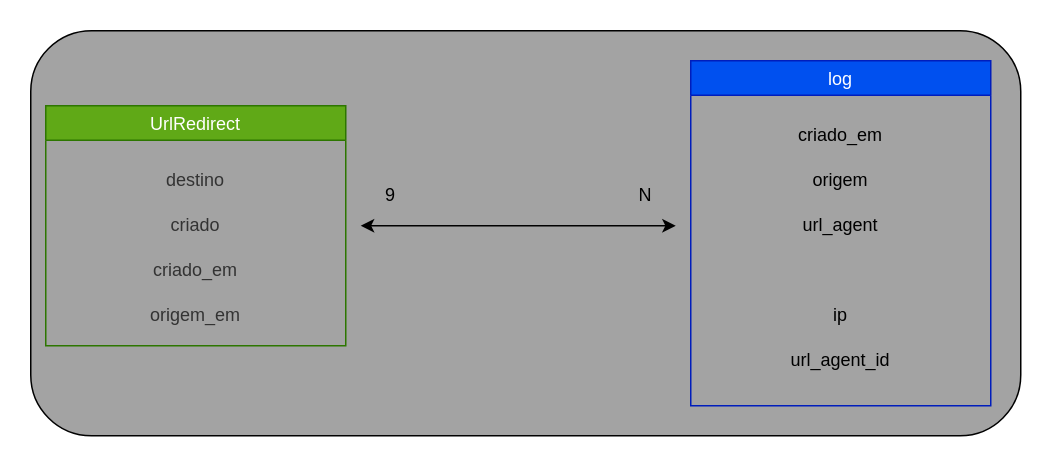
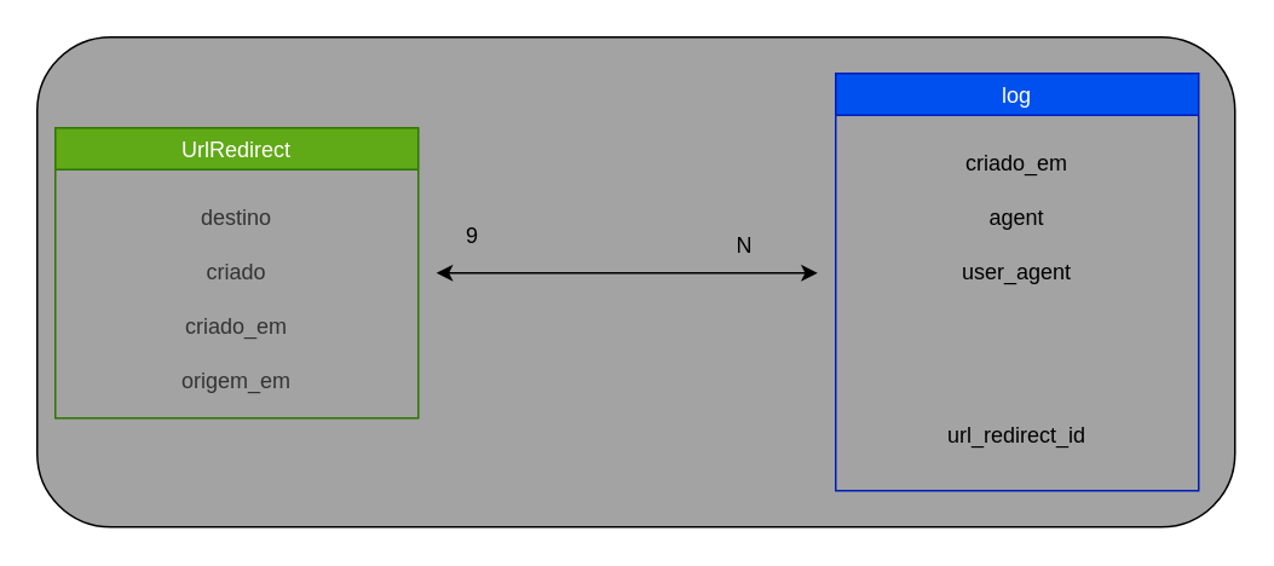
  <mxCell id="0" />
  <mxCell id="1" parent="0" />
  <mxCell id="2" value="" style="rounded=1;whiteSpace=wrap;html=1;shadow=0;glass=0;sketch=0;fontColor=#3399FF;fillColor=#A3A3A3;" vertex="1" parent="1"><mxGeometry x="20" y="20" width="660" height="270" as="geometry" /></mxCell>
  <mxCell id="3" value="" style="group;" parent="1" vertex="1" connectable="0"><mxGeometry x="460" y="40" width="200" height="230" as="geometry" /></mxCell>
  <mxCell id="4" value="log" style="swimlane;fontStyle=0;fillColor=#0050ef;strokeColor=#001DBC;fontColor=#ffffff;swimlaneFillColor=none;" parent="3" vertex="1"><mxGeometry width="200" height="230" as="geometry" /></mxCell>
- <mxCell id="5" value="url_agent" style="text;html=1;strokeColor=none;fillColor=none;align=center;verticalAlign=middle;whiteSpace=wrap;rounded=0;fontColor=#000000;" parent="4" vertex="1"><mxGeometry y="100" width="200" height="20" as="geometry" /></mxCell>
- <mxCell id="6" value="ip" style="text;html=1;strokeColor=none;fillColor=none;align=center;verticalAlign=middle;whiteSpace=wrap;rounded=0;fontColor=#000000;" parent="4" vertex="1"><mxGeometry y="160" width="200" height="20" as="geometry" /></mxCell>
+ <mxCell id="5" value="user_agent" style="text;html=1;strokeColor=none;fillColor=none;align=center;verticalAlign=middle;whiteSpace=wrap;rounded=0;fontColor=#000000;" parent="4" vertex="1"><mxGeometry y="100" width="200" height="20" as="geometry" /></mxCell>
  <mxCell id="7" value="criado_em" style="text;html=1;strokeColor=none;fillColor=none;align=center;verticalAlign=middle;whiteSpace=wrap;rounded=0;fontColor=#000000;" parent="3" vertex="1"><mxGeometry y="40" width="200" height="20" as="geometry" /></mxCell>
- <mxCell id="8" value="origem" style="text;html=1;strokeColor=none;fillColor=none;align=center;verticalAlign=middle;whiteSpace=wrap;rounded=0;fontColor=#000000;" parent="3" vertex="1"><mxGeometry y="70" width="200" height="20" as="geometry" /></mxCell>
- <mxCell id="9" value="url_agent_id" style="text;html=1;strokeColor=none;fillColor=none;align=center;verticalAlign=middle;whiteSpace=wrap;rounded=0;fontColor=#000000;" parent="3" vertex="1"><mxGeometry y="190" width="200" height="20" as="geometry" /></mxCell>
+ <mxCell id="8" value="agent" style="text;html=1;strokeColor=none;fillColor=none;align=center;verticalAlign=middle;whiteSpace=wrap;rounded=0;fontColor=#000000;" parent="3" vertex="1"><mxGeometry y="70" width="200" height="20" as="geometry" /></mxCell>
+ <mxCell id="9" value="url_redirect_id" style="text;html=1;strokeColor=none;fillColor=none;align=center;verticalAlign=middle;whiteSpace=wrap;rounded=0;fontColor=#000000;" parent="3" vertex="1"><mxGeometry y="190" width="200" height="20" as="geometry" /></mxCell>
  <mxCell id="10" value="" style="group;opacity=0;" parent="1" vertex="1" connectable="0"><mxGeometry x="30" y="70" width="200" height="160" as="geometry" /></mxCell>
  <mxCell id="11" value="UrlRedirect" style="swimlane;fontStyle=0;fillColor=#60a917;strokeColor=#2D7600;glass=0;rounded=0;shadow=0;sketch=0;portConstraintRotation=0;snapToPoint=0;autosize=1;fontColor=#ffffff;swimlaneFillColor=none;" parent="10" vertex="1"><mxGeometry width="200" height="160" as="geometry" /></mxCell>
  <mxCell id="12" value="destino" style="text;html=1;align=center;verticalAlign=middle;whiteSpace=wrap;rounded=0;fontColor=#333333;" parent="10" vertex="1"><mxGeometry y="40" width="200" height="20" as="geometry" /></mxCell>
  <mxCell id="13" value="criado" style="text;html=1;align=center;verticalAlign=middle;whiteSpace=wrap;rounded=0;fontColor=#333333;" parent="10" vertex="1"><mxGeometry y="70" width="200" height="20" as="geometry" /></mxCell>
  <mxCell id="14" value="criado_em" style="text;html=1;align=center;verticalAlign=middle;whiteSpace=wrap;rounded=0;fontColor=#333333;" parent="10" vertex="1"><mxGeometry y="100" width="200" height="20" as="geometry" /></mxCell>
  <mxCell id="15" value="origem_em" style="text;html=1;align=center;verticalAlign=middle;whiteSpace=wrap;rounded=0;fontColor=#333333;" parent="10" vertex="1"><mxGeometry y="130" width="200" height="20" as="geometry" /></mxCell>
  <mxCell id="16" value="" style="group" parent="1" vertex="1" connectable="0"><mxGeometry x="240" y="120" width="210" height="30" as="geometry" /></mxCell>
  <mxCell id="17" value="" style="endArrow=classic;startArrow=classic;html=1;" parent="16" edge="1"><mxGeometry width="50" height="50" relative="1" as="geometry"><mxPoint y="30" as="sourcePoint" /><mxPoint x="210" y="30" as="targetPoint" /></mxGeometry></mxCell>
  <mxCell id="18" value="9" style="text;html=1;strokeColor=none;fillColor=none;align=center;verticalAlign=middle;whiteSpace=wrap;rounded=0;" parent="16" vertex="1"><mxGeometry width="40" height="20" as="geometry" /></mxCell>
- <mxCell id="19" value="N" style="text;html=1;strokeColor=none;fillColor=none;align=center;verticalAlign=middle;whiteSpace=wrap;rounded=0;" parent="16" vertex="1"><mxGeometry x="170" width="40" height="20" as="geometry" /></mxCell>
+ <mxCell id="19" value="N" style="text;html=1;strokeColor=none;fillColor=none;align=center;verticalAlign=middle;whiteSpace=wrap;rounded=0;" parent="16" vertex="1"><mxGeometry x="150" y="5" width="40" height="20" as="geometry" /></mxCell>
